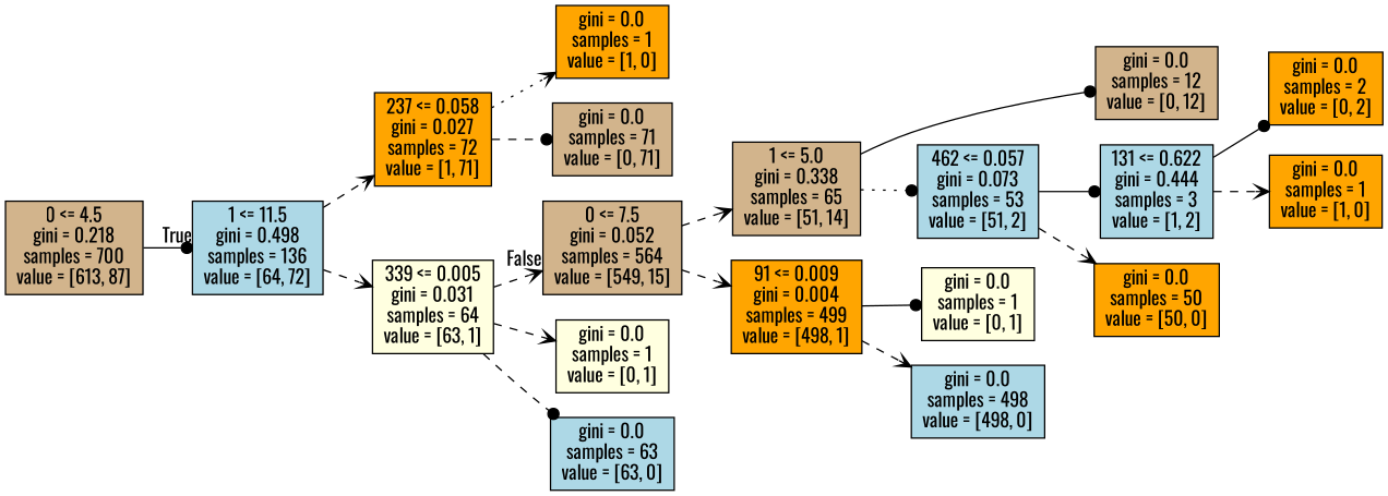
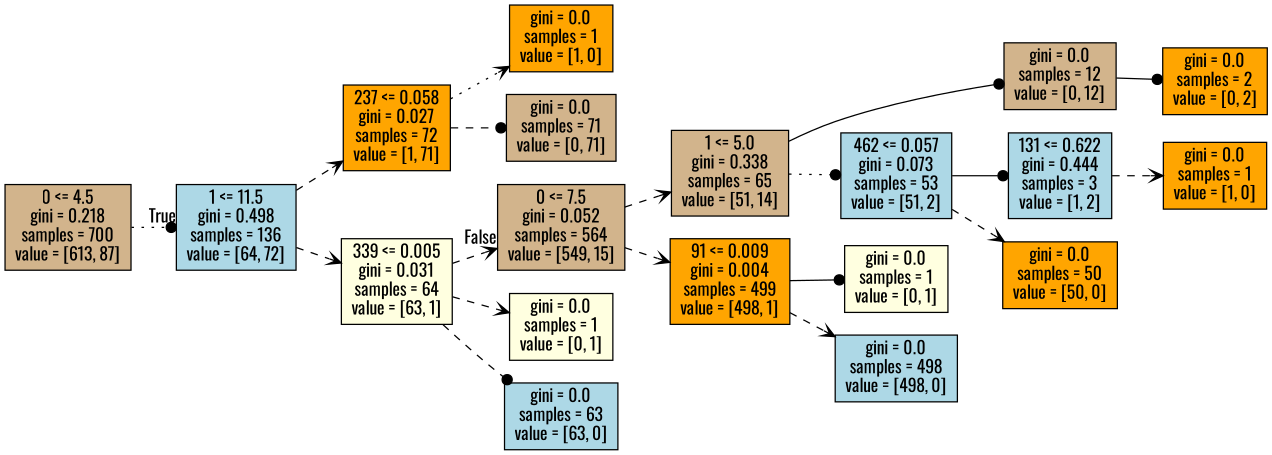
  digraph {
    fontname=Oswald
    rankdir=LR
    node [color=black fillcolor=orange fontname=Oswald shape=box style=filled]
    edge [arrowhead=vee fontname=Oswald style=dashed]
    n1 [fillcolor=tan label="0 <= 4.5\ngini = 0.218\nsamples = 700\nvalue = [613, 87]"]
    n2 [fillcolor=lightblue label="1 <= 11.5\ngini = 0.498\nsamples = 136\nvalue = [64, 72]"]
    n3 [label="237 <= 0.058\ngini = 0.027\nsamples = 72\nvalue = [1, 71]"]
    n4 [fillcolor=lightyellow label="339 <= 0.005\ngini = 0.031\nsamples = 64\nvalue = [63, 1]"]
    n5 [fillcolor=tan label="0 <= 7.5\ngini = 0.052\nsamples = 564\nvalue = [549, 15]"]
    n6 [fillcolor=tan label="1 <= 5.0\ngini = 0.338\nsamples = 65\nvalue = [51, 14]"]
    n7 [label="91 <= 0.009\ngini = 0.004\nsamples = 499\nvalue = [498, 1]"]
    n8 [label="gini = 0.0\nsamples = 1\nvalue = [1, 0]"]
    n9 [fillcolor=tan label="gini = 0.0\nsamples = 71\nvalue = [0, 71]"]
    n10 [fillcolor=lightyellow label="gini = 0.0\nsamples = 1\nvalue = [0, 1]"]
    n11 [fillcolor=lightblue label="gini = 0.0\nsamples = 63\nvalue = [63, 0]"]
    n12 [fillcolor=tan label="gini = 0.0\nsamples = 12\nvalue = [0, 12]"]
    n13 [fillcolor=lightblue label="462 <= 0.057\ngini = 0.073\nsamples = 53\nvalue = [51, 2]"]
    n14 [fillcolor=lightyellow label="gini = 0.0\nsamples = 1\nvalue = [0, 1]"]
    n15 [fillcolor=lightblue label="gini = 0.0\nsamples = 498\nvalue = [498, 0]"]
    n16 [fillcolor=lightblue label="131 <= 0.622\ngini = 0.444\nsamples = 3\nvalue = [1, 2]"]
    n17 [label="gini = 0.0\nsamples = 50\nvalue = [50, 0]"]
    n18 [label="gini = 0.0\nsamples = 2\nvalue = [0, 2]"]
    n19 [label="gini = 0.0\nsamples = 1\nvalue = [1, 0]"]
-   n1 -> n2 [arrowhead=dot headlabel=True labelangle=45 labeldistance=2.5 style=solid]
+   n1 -> n2 [arrowhead=dot headlabel=True labelangle=45 labeldistance=2.5 style=dotted]
    n2 -> n3
    n2 -> n4
    n3 -> n8 [style=dotted]
    n3 -> n9 [arrowhead=dot]
    n4 -> n5 [headlabel=False labelangle=-45 labeldistance=2.5]
    n4 -> n10
    n4 -> n11 [arrowhead=dot]
    n5 -> n6
    n5 -> n7
    n6 -> n12 [arrowhead=dot style=solid]
    n6 -> n13 [arrowhead=dot style=dotted]
    n7 -> n14 [arrowhead=dot style=solid]
    n7 -> n15
    n13 -> n16 [arrowhead=dot style=solid]
    n13 -> n17
-   n16 -> n18 [arrowhead=dot style=solid]
+   n12 -> n18 [arrowhead=dot style=solid]
    n16 -> n19
  }
